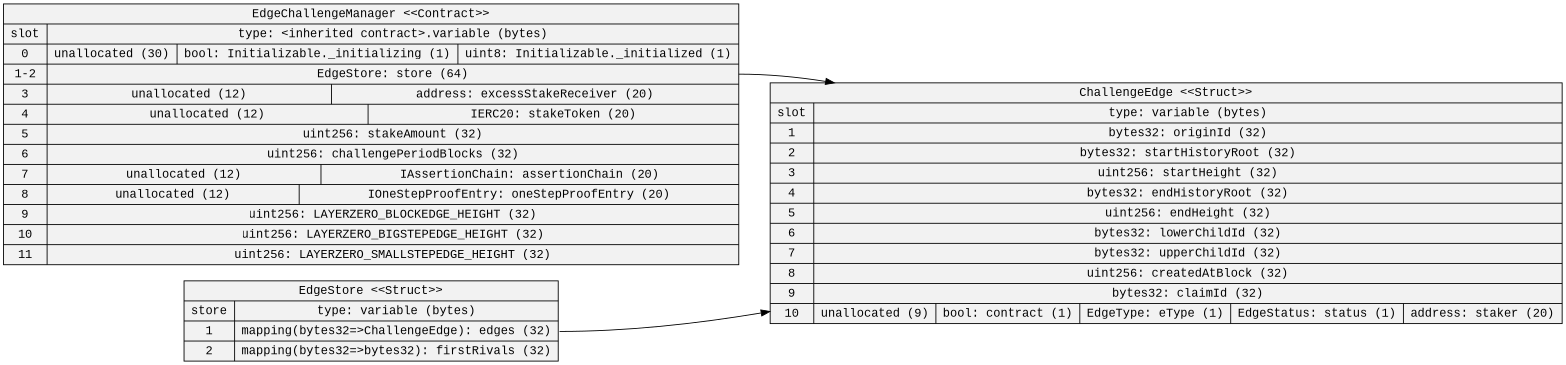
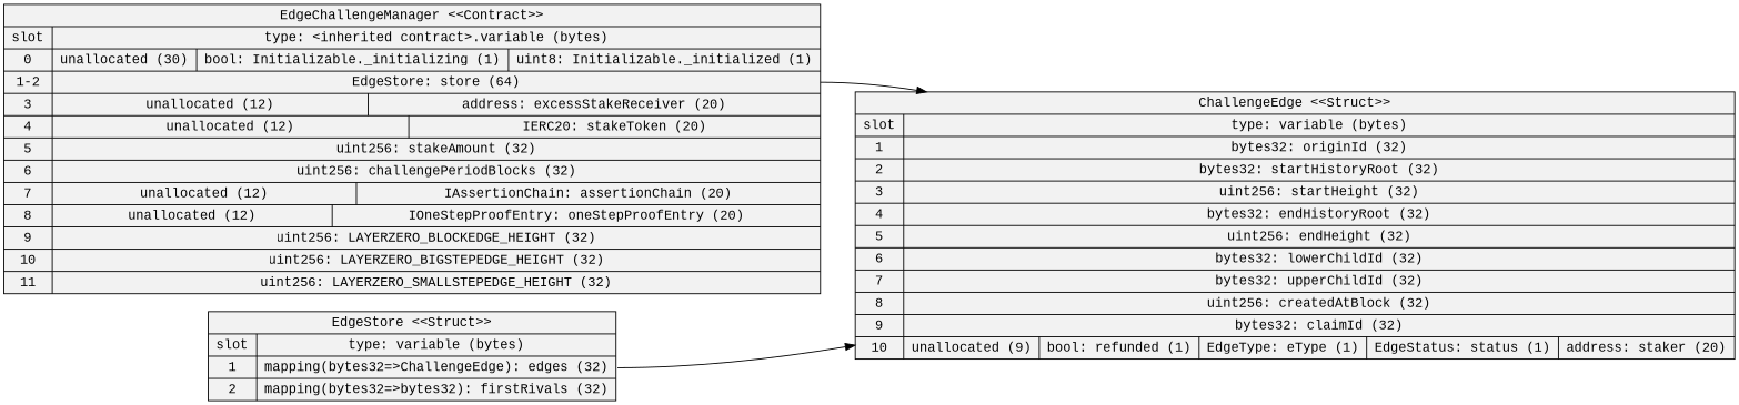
  digraph {
    arrowhead=open
    color=black
    rankdir=LR
    node [fillcolor=gray95 fontname="Courier New" shape=record style=filled]
    n1 [label="EdgeChallengeManager \<\<Contract\>\>\n | {{ slot| 0 | 1-2 | 3 | 4 | 5 | 6 | 7 | 8 | 9 | 10 | 11 } | { type: \<inherited contract\>.variable (bytes) | {  unallocated (30)  |  bool: Initializable._initializing (1)  |  uint8: Initializable._initialized (1) } | { <18> EdgeStore: store (64) } | {  unallocated (12)  |  address: excessStakeReceiver (20) } | {  unallocated (12)  |  IERC20: stakeToken (20) } | {  uint256: stakeAmount (32) } | {  uint256: challengePeriodBlocks (32) } | {  unallocated (12)  |  IAssertionChain: assertionChain (20) } | {  unallocated (12)  |  IOneStepProofEntry: oneStepProofEntry (20) } | {  uint256: LAYERZERO_BLOCKEDGE_HEIGHT (32) } | {  uint256: LAYERZERO_BIGSTEPEDGE_HEIGHT (32) } | {  uint256: LAYERZERO_SMALLSTEPEDGE_HEIGHT (32) }}}"]
-   n2 [label="ChallengeEdge \<\<Struct\>\>\n | {{ slot| 1 | 2 | 3 | 4 | 5 | 6 | 7 | 8 | 9 | 10 } | { type: variable (bytes) | {  bytes32: originId (32) } | {  bytes32: startHistoryRoot (32) } | {  uint256: startHeight (32) } | {  bytes32: endHistoryRoot (32) } | {  uint256: endHeight (32) } | {  bytes32: lowerChildId (32) } | {  bytes32: upperChildId (32) } | {  uint256: createdAtBlock (32) } | {  bytes32: claimId (32) } | {  unallocated (9)  |  bool: contract (1)  |  EdgeType: eType (1)  |  EdgeStatus: status (1)  |  address: staker (20) }}}"]
-   n3 [label="EdgeStore \<\<Struct\>\>\n | {{ store| 1 | 2 } | { type: variable (bytes) | { <16> mapping\(bytes32=\>ChallengeEdge\): edges (32) } | {  mapping\(bytes32=\>bytes32\): firstRivals (32) }}}"]
+   n2 [label="ChallengeEdge \<\<Struct\>\>\n | {{ slot| 1 | 2 | 3 | 4 | 5 | 6 | 7 | 8 | 9 | 10 } | { type: variable (bytes) | {  bytes32: originId (32) } | {  bytes32: startHistoryRoot (32) } | {  uint256: startHeight (32) } | {  bytes32: endHistoryRoot (32) } | {  uint256: endHeight (32) } | {  bytes32: lowerChildId (32) } | {  bytes32: upperChildId (32) } | {  uint256: createdAtBlock (32) } | {  bytes32: claimId (32) } | {  unallocated (9)  |  bool: refunded (1)  |  EdgeType: eType (1)  |  EdgeStatus: status (1)  |  address: staker (20) }}}"]
+   n3 [label="EdgeStore \<\<Struct\>\>\n | {{ slot| 1 | 2 } | { type: variable (bytes) | { <16> mapping\(bytes32=\>ChallengeEdge\): edges (32) } | {  mapping\(bytes32=\>bytes32\): firstRivals (32) }}}"]
    n1 -> n2 [tailport=18]
    n3 -> n2 [tailport=16]
  }
